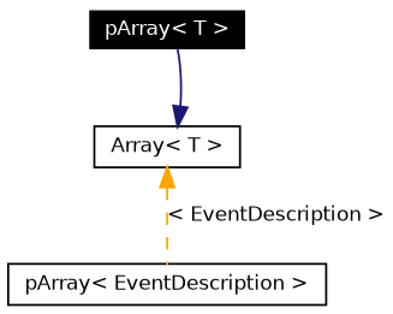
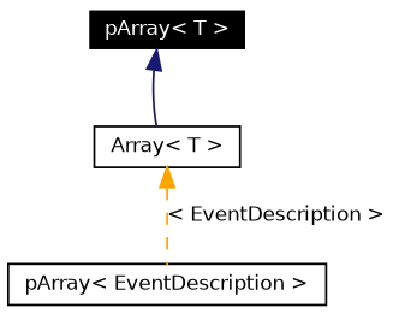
  digraph {
    node [color=black fillcolor=white fontname=Helvetica fontsize=10 shape=record style=filled]
    edge [dir=back fontname=Helvetica fontsize=10 labelfontname=Helvetica labelfontsize=10]
    n1 [color=white fillcolor=black fontcolor=white height=0.2 label="pArray\< T \>" width=0.4]
    n2 [height=0.2 label="pArray\< EventDescription \>" width=0.4]
    n3 [height=0.2 label="Array\< T \>" width=0.4]
-   n3 -> n1 [color=midnightblue style=solid]
+   n1 -> n3 [color=midnightblue style=solid]
    n3 -> n2 [color=orange label="\< EventDescription \>" style=dashed]
  }
